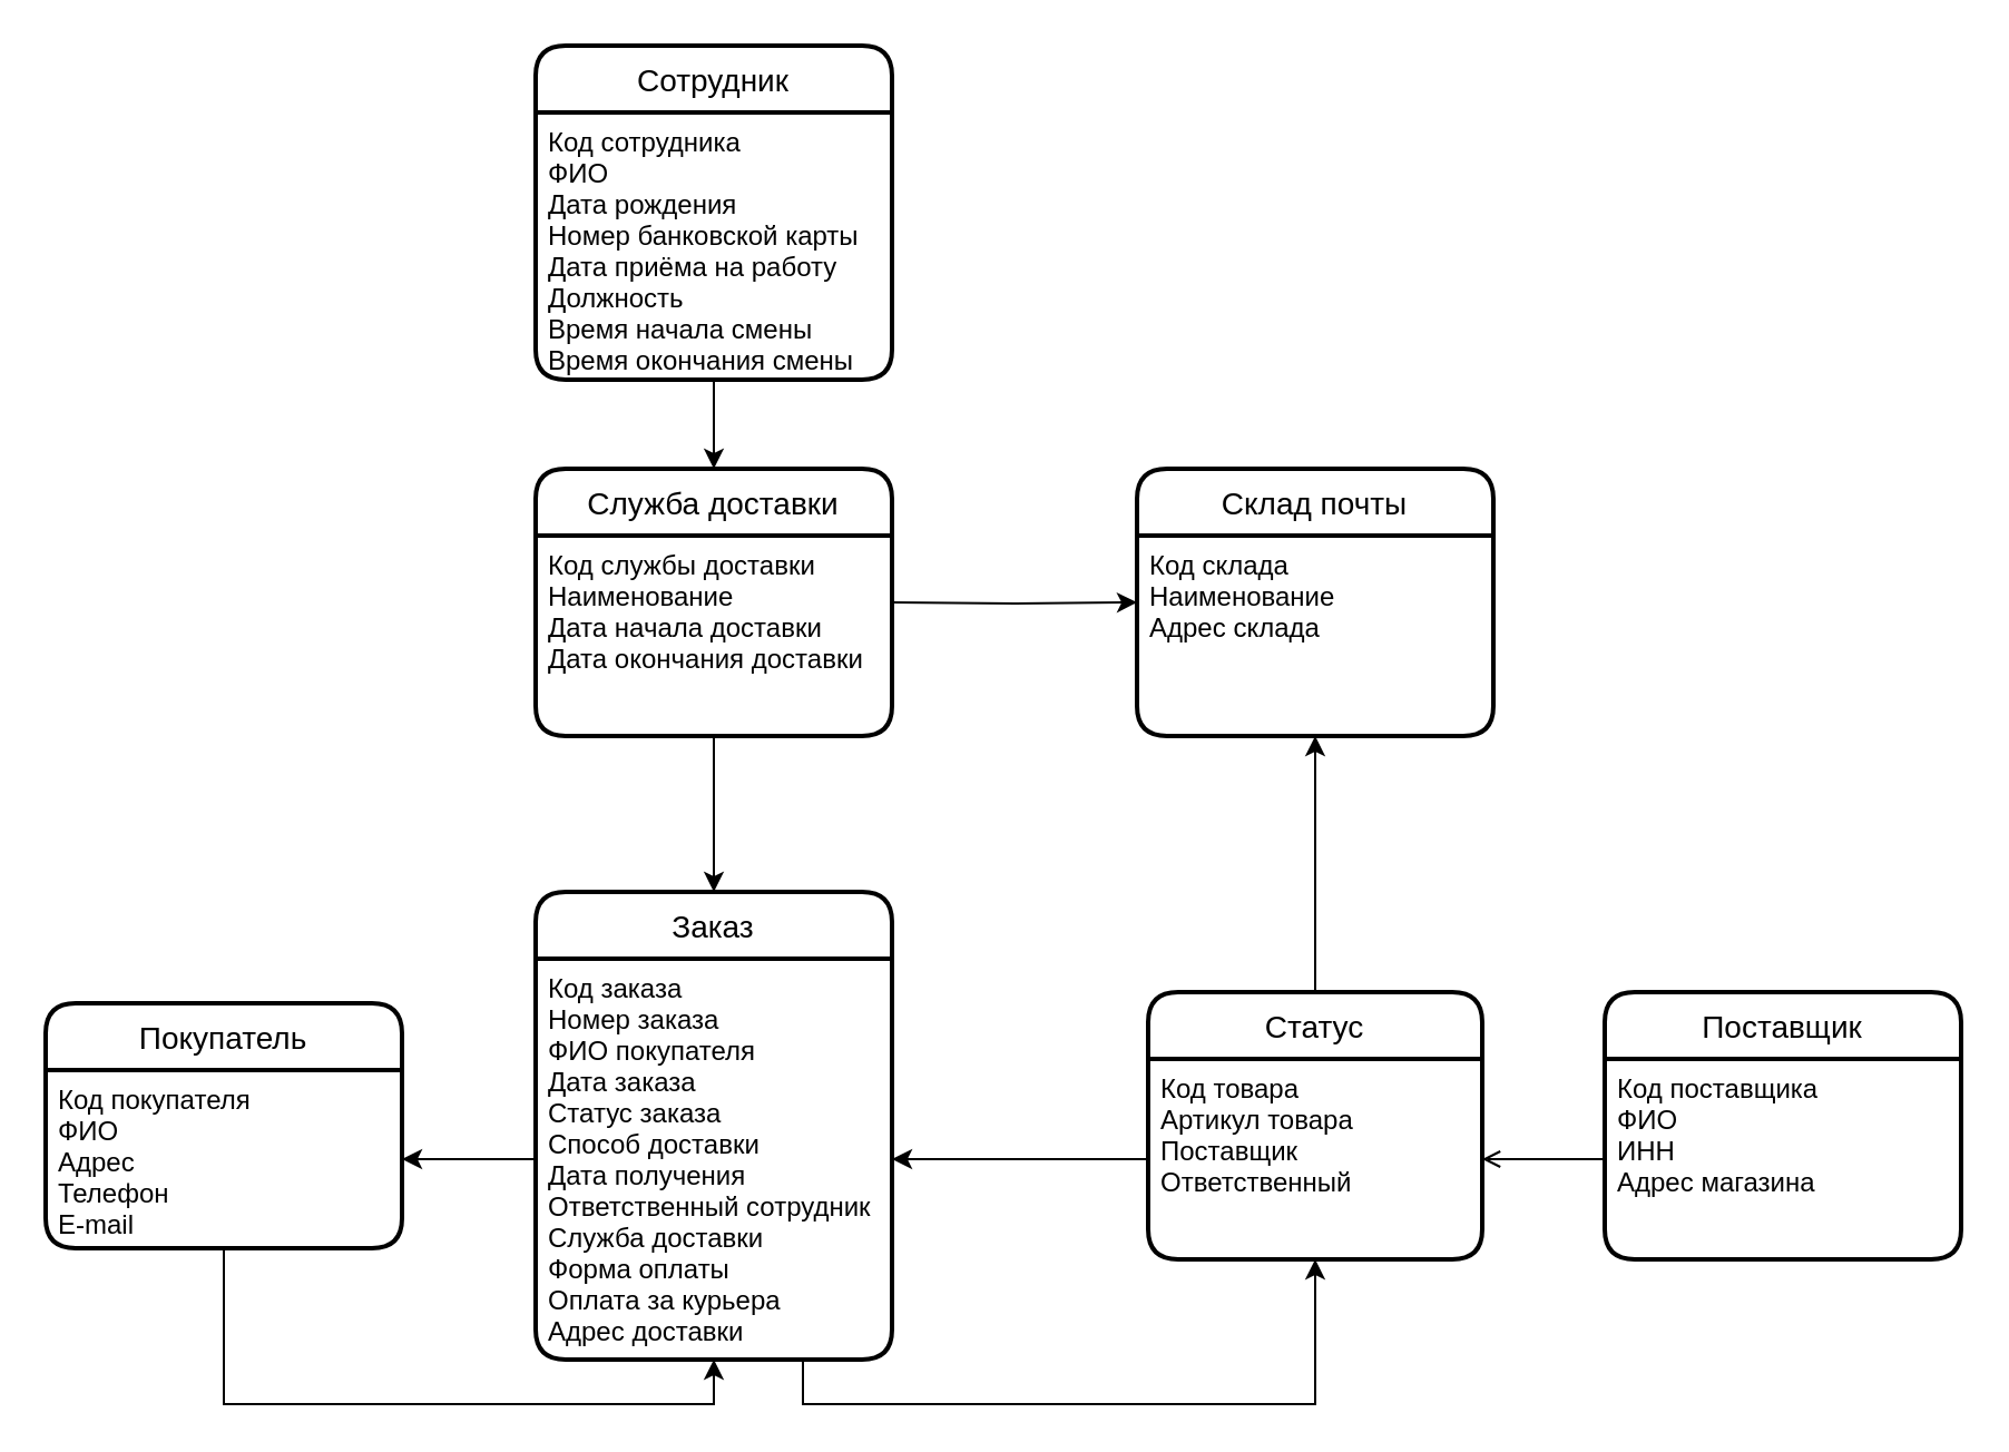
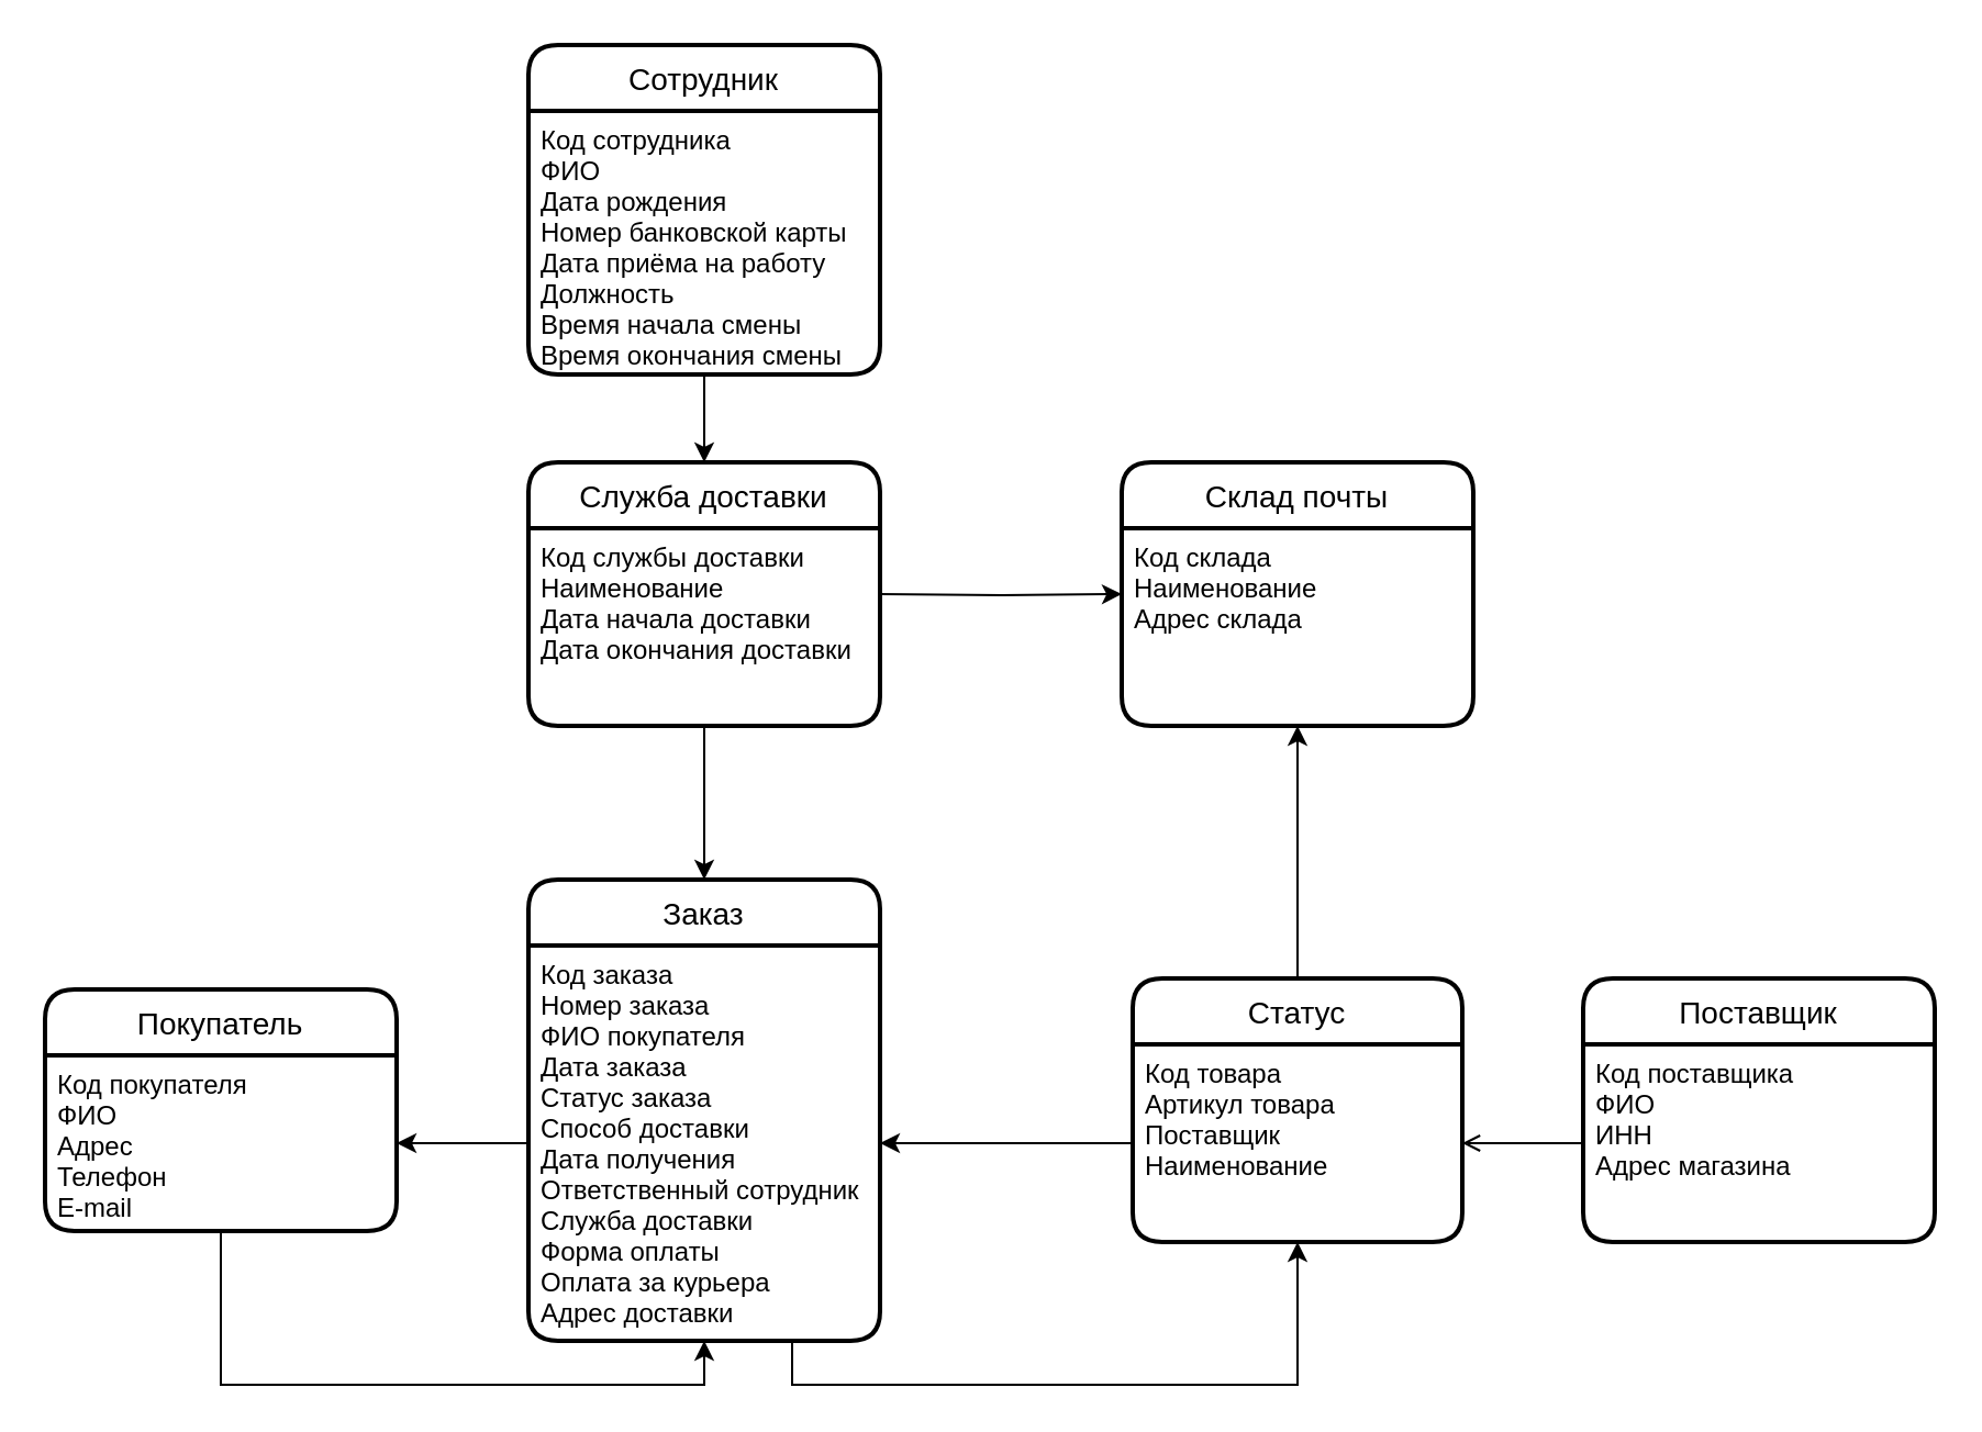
  <mxCell id="0" />
  <mxCell id="1" parent="0" />
  <mxCell id="2" value="Покупатель" style="swimlane;childLayout=stackLayout;horizontal=1;startSize=30;horizontalStack=0;rounded=1;fontSize=14;fontStyle=0;strokeWidth=2;resizeParent=0;resizeLast=1;shadow=0;dashed=0;align=center;" parent="1" vertex="1"><mxGeometry x="20" y="450" width="160" height="110" as="geometry" /></mxCell>
  <mxCell id="3" value="Код покупателя&#10;ФИО&#10;Адрес&#10;Телефон&#10;E-mail" style="align=left;strokeColor=none;fillColor=none;spacingLeft=4;fontSize=12;verticalAlign=top;resizable=0;rotatable=0;part=1;" parent="2" vertex="1"><mxGeometry y="30" width="160" height="80" as="geometry" /></mxCell>
  <mxCell id="4" value="Заказ" style="swimlane;childLayout=stackLayout;horizontal=1;startSize=30;horizontalStack=0;rounded=1;fontSize=14;fontStyle=0;strokeWidth=2;resizeParent=0;resizeLast=1;shadow=0;dashed=0;align=center;" parent="1" vertex="1"><mxGeometry x="240" width="160" height="210" as="geometry" y="400" /></mxCell>
  <mxCell id="5" value="Код заказа&#10;Номер заказа&#10;ФИО покупателя&#10;Дата заказа&#10;Статус заказа&#10;Способ доставки&#10;Дата получения&#10;Ответственный сотрудник&#10;Служба доставки&#10;Форма оплаты&#10;Оплата за курьера&#10;Адрес доставки" style="align=left;strokeColor=none;fillColor=none;spacingLeft=4;fontSize=12;verticalAlign=top;resizable=0;rotatable=0;part=1;" parent="4" vertex="1"><mxGeometry y="30" width="160" height="180" as="geometry" /></mxCell>
  <mxCell id="6" value="Служба доставки" style="swimlane;childLayout=stackLayout;horizontal=1;startSize=30;horizontalStack=0;rounded=1;fontSize=14;fontStyle=0;strokeWidth=2;resizeParent=0;resizeLast=1;shadow=0;dashed=0;align=center;" parent="1" vertex="1"><mxGeometry x="240" y="210" width="160" height="120" as="geometry" /></mxCell>
  <mxCell id="7" value="Код службы доставки&#10;Наименование&#10;Дата начала доставки&#10;Дата окончания доставки" style="align=left;strokeColor=none;fillColor=none;spacingLeft=4;fontSize=12;verticalAlign=top;resizable=0;rotatable=0;part=1;" parent="6" vertex="1"><mxGeometry y="30" width="160" height="90" as="geometry" /></mxCell>
  <mxCell id="8" value="Сотрудник" style="swimlane;childLayout=stackLayout;horizontal=1;startSize=30;horizontalStack=0;rounded=1;fontSize=14;fontStyle=0;strokeWidth=2;resizeParent=0;resizeLast=1;shadow=0;dashed=0;align=center;" parent="1" vertex="1"><mxGeometry x="240" y="20" width="160" height="150" as="geometry" /></mxCell>
  <mxCell id="9" value="Код сотрудника&#10;ФИО&#10;Дата рождения&#10;Номер банковской карты&#10;Дата приёма на работу&#10;Должность&#10;Время начала смены&#10;Время окончания смены" style="align=left;strokeColor=none;fillColor=none;spacingLeft=4;fontSize=12;verticalAlign=top;resizable=0;rotatable=0;part=1;" parent="8" vertex="1"><mxGeometry y="30" width="160" height="120" as="geometry" /></mxCell>
  <mxCell id="10" style="edgeStyle=orthogonalEdgeStyle;rounded=0;orthogonalLoop=1;jettySize=auto;html=1;" parent="1" source="12" edge="1"><mxGeometry relative="1" as="geometry"><mxPoint x="400" y="520" as="targetPoint" /><Array as="points"><mxPoint x="400" y="520" /></Array></mxGeometry></mxCell>
  <mxCell id="11" style="edgeStyle=orthogonalEdgeStyle;rounded=0;orthogonalLoop=1;jettySize=auto;html=1;entryX=0.5;entryY=1;entryDx=0;entryDy=0;" parent="1" source="12" target="17" edge="1"><mxGeometry relative="1" as="geometry" /></mxCell>
  <mxCell id="12" value="Статус" style="swimlane;childLayout=stackLayout;horizontal=1;startSize=30;horizontalStack=0;rounded=1;fontSize=14;fontStyle=0;strokeWidth=2;resizeParent=0;resizeLast=1;shadow=0;dashed=0;align=center;" parent="1" vertex="1"><mxGeometry x="515" y="445" width="150" height="120" as="geometry"><mxRectangle x="555" y="45" width="70" height="30" as="alternateBounds" /></mxGeometry></mxCell>
- <mxCell id="13" value="Код товара&#10;Артикул товара&#10;Поставщик&#10;Ответственный" style="align=left;strokeColor=none;fillColor=none;spacingLeft=4;fontSize=12;verticalAlign=top;resizable=0;rotatable=0;part=1;" parent="12" vertex="1"><mxGeometry y="30" width="150" height="90" as="geometry" /></mxCell>
+ <mxCell id="13" value="Код товара&#10;Артикул товара&#10;Поставщик&#10;Наименование" style="align=left;strokeColor=none;fillColor=none;spacingLeft=4;fontSize=12;verticalAlign=top;resizable=0;rotatable=0;part=1;" parent="12" vertex="1"><mxGeometry y="30" width="150" height="90" as="geometry" /></mxCell>
  <mxCell id="14" style="edgeStyle=orthogonalEdgeStyle;rounded=0;orthogonalLoop=1;jettySize=auto;html=1;entryX=0.5;entryY=0;entryDx=0;entryDy=0;" parent="1" source="7" target="4" edge="1"><mxGeometry relative="1" as="geometry" /></mxCell>
  <mxCell id="15" style="edgeStyle=orthogonalEdgeStyle;rounded=0;orthogonalLoop=1;jettySize=auto;html=1;" parent="1" source="9" edge="1"><mxGeometry relative="1" as="geometry"><mxPoint x="320" y="210" as="targetPoint" /></mxGeometry></mxCell>
  <mxCell id="16" value="Склад почты" style="swimlane;childLayout=stackLayout;horizontal=1;startSize=30;horizontalStack=0;rounded=1;fontSize=14;fontStyle=0;strokeWidth=2;resizeParent=0;resizeLast=1;shadow=0;dashed=0;align=center;" parent="1" vertex="1"><mxGeometry x="510" y="210" width="160" height="120" as="geometry" /></mxCell>
  <mxCell id="17" value="Код склада&#10;Наименование&#10;Адрес склада" style="align=left;strokeColor=none;fillColor=none;spacingLeft=4;fontSize=12;verticalAlign=top;resizable=0;rotatable=0;part=1;" parent="16" vertex="1"><mxGeometry y="30" width="160" height="90" as="geometry" /></mxCell>
  <mxCell id="18" style="edgeStyle=orthogonalEdgeStyle;rounded=0;orthogonalLoop=1;jettySize=auto;html=1;entryX=0;entryY=0.5;entryDx=0;entryDy=0;" parent="1" target="16" edge="1"><mxGeometry relative="1" as="geometry"><mxPoint x="400" y="270" as="sourcePoint" /></mxGeometry></mxCell>
  <mxCell id="19" style="edgeStyle=orthogonalEdgeStyle;rounded=0;orthogonalLoop=1;jettySize=auto;html=1;" parent="1" source="5" target="3" edge="1"><mxGeometry relative="1" as="geometry" /></mxCell>
  <mxCell id="20" value="Поставщик" style="swimlane;childLayout=stackLayout;horizontal=1;startSize=30;horizontalStack=0;rounded=1;fontSize=14;fontStyle=0;strokeWidth=2;resizeParent=0;resizeLast=1;shadow=0;dashed=0;align=center;" parent="1" vertex="1"><mxGeometry x="720" y="445" width="160" height="120" as="geometry"><mxRectangle x="760" y="45" width="100" height="30" as="alternateBounds" /></mxGeometry></mxCell>
  <mxCell id="21" value="Код поставщика&#10;ФИО&#10;ИНН&#10;Адрес магазина&#10;" style="align=left;strokeColor=none;fillColor=none;spacingLeft=4;fontSize=12;verticalAlign=top;resizable=0;rotatable=0;part=1;" parent="20" vertex="1"><mxGeometry y="30" width="160" height="90" as="geometry" /></mxCell>
  <mxCell id="22" style="edgeStyle=orthogonalEdgeStyle;rounded=0;orthogonalLoop=1;jettySize=auto;html=1;entryX=1;entryY=0.5;entryDx=0;entryDy=0;endArrow=open;" parent="1" source="21" target="13" edge="1"><mxGeometry relative="1" as="geometry" /></mxCell>
  <mxCell id="23" style="edgeStyle=orthogonalEdgeStyle;rounded=0;orthogonalLoop=1;jettySize=auto;html=1;entryX=0.5;entryY=1;entryDx=0;entryDy=0;" edge="1" parent="1" source="3" target="5"><mxGeometry relative="1" as="geometry"><Array as="points"><mxPoint x="100" y="630" /><mxPoint x="320" y="630" /></Array></mxGeometry></mxCell>
  <mxCell id="24" style="edgeStyle=orthogonalEdgeStyle;rounded=0;orthogonalLoop=1;jettySize=auto;html=1;entryX=0.5;entryY=1;entryDx=0;entryDy=0;exitX=0.75;exitY=1;exitDx=0;exitDy=0;" edge="1" parent="1" source="5" target="13"><mxGeometry relative="1" as="geometry"><Array as="points"><mxPoint x="360" y="630" /><mxPoint x="590" y="630" /></Array></mxGeometry></mxCell>
